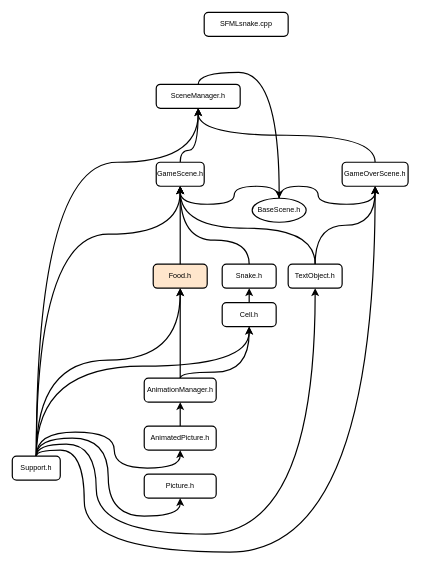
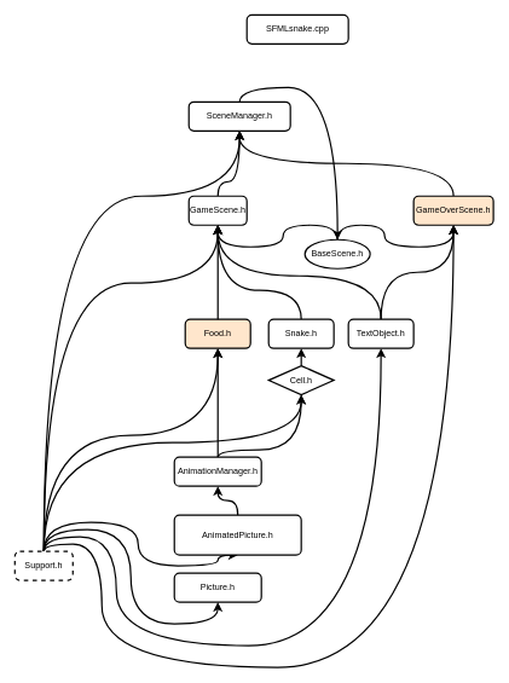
  <mxCell id="0" />
  <mxCell id="1" parent="0" />
  <mxCell id="2" value="SFMLsnake.cpp" style="rounded=1;whiteSpace=wrap;html=1;absoluteArcSize=1;arcSize=14;strokeWidth=2;" parent="1" vertex="1"><mxGeometry x="340" y="20" width="140" height="40" as="geometry" /></mxCell>
  <mxCell id="3" style="edgeStyle=orthogonalEdgeStyle;rounded=0;orthogonalLoop=1;jettySize=auto;html=1;exitX=0.5;exitY=0;exitDx=0;exitDy=0;strokeWidth=2;endArrow=classic;endFill=1;targetPerimeterSpacing=0;endSize=7;startSize=7;shadow=0;elbow=vertical;curved=1;" parent="1" source="4" target="20" edge="1"><mxGeometry relative="1" as="geometry" /></mxCell>
  <mxCell id="4" value="SceneManager.h" style="rounded=1;whiteSpace=wrap;html=1;absoluteArcSize=1;arcSize=14;strokeWidth=2;" parent="1" vertex="1"><mxGeometry x="260" y="140" width="140" height="40" as="geometry" /></mxCell>
  <mxCell id="5" style="edgeStyle=orthogonalEdgeStyle;curved=1;rounded=0;orthogonalLoop=1;jettySize=auto;html=1;exitX=0.5;exitY=0;exitDx=0;exitDy=0;entryX=0.5;entryY=1;entryDx=0;entryDy=0;shadow=0;endArrow=classic;endFill=1;startSize=7;endSize=7;targetPerimeterSpacing=0;strokeWidth=2;elbow=vertical;" parent="1" source="13" target="29" edge="1"><mxGeometry relative="1" as="geometry"><Array as="points"><mxPoint x="60" y="610" /><mxPoint x="415" y="610" /></Array></mxGeometry></mxCell>
  <mxCell id="6" style="edgeStyle=orthogonalEdgeStyle;curved=1;rounded=0;orthogonalLoop=1;jettySize=auto;html=1;exitX=0.5;exitY=0;exitDx=0;exitDy=0;entryX=0.5;entryY=1;entryDx=0;entryDy=0;shadow=0;endArrow=classic;endFill=1;startSize=7;endSize=7;targetPerimeterSpacing=0;strokeWidth=2;elbow=vertical;" parent="1" source="13" target="15" edge="1"><mxGeometry relative="1" as="geometry"><Array as="points"><mxPoint x="60" y="390" /><mxPoint x="300" y="390" /></Array></mxGeometry></mxCell>
  <mxCell id="7" style="edgeStyle=orthogonalEdgeStyle;curved=1;rounded=0;orthogonalLoop=1;jettySize=auto;html=1;exitX=0.5;exitY=0;exitDx=0;exitDy=0;entryX=0.5;entryY=1;entryDx=0;entryDy=0;shadow=0;endArrow=classic;endFill=1;startSize=7;endSize=7;targetPerimeterSpacing=0;strokeWidth=2;elbow=vertical;" parent="1" source="13" target="24" edge="1"><mxGeometry relative="1" as="geometry"><Array as="points"><mxPoint x="60" y="600" /><mxPoint x="300" y="600" /></Array></mxGeometry></mxCell>
  <mxCell id="8" style="edgeStyle=orthogonalEdgeStyle;curved=1;rounded=0;orthogonalLoop=1;jettySize=auto;html=1;exitX=0.5;exitY=0;exitDx=0;exitDy=0;entryX=0.5;entryY=1;entryDx=0;entryDy=0;shadow=0;endArrow=classic;endFill=1;startSize=7;endSize=7;targetPerimeterSpacing=0;strokeWidth=2;elbow=vertical;" parent="1" source="13" target="4" edge="1"><mxGeometry relative="1" as="geometry"><Array as="points"><mxPoint x="60" y="270" /><mxPoint x="330" y="270" /></Array></mxGeometry></mxCell>
  <mxCell id="9" style="edgeStyle=orthogonalEdgeStyle;curved=1;rounded=0;orthogonalLoop=1;jettySize=auto;html=1;exitX=0.5;exitY=0;exitDx=0;exitDy=0;entryX=0.5;entryY=1;entryDx=0;entryDy=0;shadow=0;endArrow=classic;endFill=1;startSize=7;endSize=7;targetPerimeterSpacing=0;strokeWidth=2;elbow=vertical;" parent="1" source="13" target="34" edge="1"><mxGeometry relative="1" as="geometry"><Array as="points"><mxPoint x="60" y="720" /><mxPoint x="190" y="720" /><mxPoint x="190" y="780" /><mxPoint x="300" y="780" /></Array></mxGeometry></mxCell>
  <mxCell id="10" style="edgeStyle=orthogonalEdgeStyle;curved=1;rounded=0;orthogonalLoop=1;jettySize=auto;html=1;exitX=0.5;exitY=0;exitDx=0;exitDy=0;entryX=0.5;entryY=1;entryDx=0;entryDy=0;shadow=0;endArrow=classic;endFill=1;startSize=7;endSize=7;targetPerimeterSpacing=0;strokeWidth=2;elbow=vertical;" parent="1" source="13" target="35" edge="1"><mxGeometry relative="1" as="geometry"><Array as="points"><mxPoint x="60" y="730" /><mxPoint x="180" y="730" /><mxPoint x="180" y="860" /><mxPoint x="300" y="860" /></Array></mxGeometry></mxCell>
  <mxCell id="11" style="edgeStyle=orthogonalEdgeStyle;curved=1;rounded=0;orthogonalLoop=1;jettySize=auto;html=1;exitX=0.5;exitY=0;exitDx=0;exitDy=0;entryX=0.5;entryY=1;entryDx=0;entryDy=0;shadow=0;endArrow=classic;endFill=1;startSize=7;endSize=7;targetPerimeterSpacing=0;strokeWidth=2;elbow=vertical;" parent="1" source="13" target="27" edge="1"><mxGeometry relative="1" as="geometry"><Array as="points"><mxPoint x="60" y="740" /><mxPoint x="160" y="740" /><mxPoint x="160" y="890" /><mxPoint x="525" y="890" /></Array></mxGeometry></mxCell>
  <mxCell id="12" style="edgeStyle=orthogonalEdgeStyle;curved=1;rounded=0;orthogonalLoop=1;jettySize=auto;html=1;exitX=0.5;exitY=0;exitDx=0;exitDy=0;entryX=0.5;entryY=1;entryDx=0;entryDy=0;shadow=0;endArrow=classic;endFill=1;startSize=7;endSize=7;targetPerimeterSpacing=0;strokeWidth=2;elbow=vertical;" parent="1" source="13" target="17" edge="1"><mxGeometry relative="1" as="geometry"><Array as="points"><mxPoint x="60" y="750" /><mxPoint x="140" y="750" /><mxPoint x="140" y="920" /><mxPoint x="625" y="920" /></Array></mxGeometry></mxCell>
- <mxCell id="13" value="Support.h" style="rounded=1;whiteSpace=wrap;html=1;absoluteArcSize=1;arcSize=14;strokeWidth=2;" parent="1" vertex="1"><mxGeometry x="20" y="760" width="80" height="40" as="geometry" /></mxCell>
+ <mxCell id="13" value="Support.h" style="rounded=1;whiteSpace=wrap;html=1;absoluteArcSize=1;arcSize=14;strokeWidth=2;dashed=1;" parent="1" vertex="1"><mxGeometry x="20" y="760" width="80" height="40" as="geometry" /></mxCell>
  <mxCell id="14" style="edgeStyle=orthogonalEdgeStyle;curved=1;rounded=0;orthogonalLoop=1;jettySize=auto;html=1;exitX=0.5;exitY=0;exitDx=0;exitDy=0;entryX=0.5;entryY=1;entryDx=0;entryDy=0;shadow=0;endArrow=open;endFill=1;startSize=7;endSize=7;targetPerimeterSpacing=0;strokeWidth=2;elbow=vertical;" parent="1" source="15" target="4" edge="1"><mxGeometry relative="1" as="geometry"><Array as="points"><mxPoint x="300" y="250" /><mxPoint x="330" y="250" /></Array></mxGeometry></mxCell>
  <mxCell id="15" value="GameScene.h" style="rounded=1;whiteSpace=wrap;html=1;absoluteArcSize=1;arcSize=14;strokeWidth=2;" parent="1" vertex="1"><mxGeometry x="260" y="270" width="80" height="40" as="geometry" /></mxCell>
  <mxCell id="16" style="edgeStyle=orthogonalEdgeStyle;curved=1;rounded=0;orthogonalLoop=1;jettySize=auto;html=1;exitX=0.5;exitY=0;exitDx=0;exitDy=0;entryX=0.5;entryY=1;entryDx=0;entryDy=0;shadow=0;endArrow=classic;endFill=1;startSize=7;endSize=7;targetPerimeterSpacing=0;strokeWidth=2;elbow=vertical;" parent="1" source="17" target="4" edge="1"><mxGeometry relative="1" as="geometry" /></mxCell>
- <mxCell id="17" value="GameOverScene.h" style="rounded=1;whiteSpace=wrap;html=1;absoluteArcSize=1;arcSize=14;strokeWidth=2;" parent="1" vertex="1"><mxGeometry x="570" y="270" width="110" height="40" as="geometry" /></mxCell>
+ <mxCell id="17" value="GameOverScene.h" style="rounded=1;whiteSpace=wrap;html=1;absoluteArcSize=1;arcSize=14;strokeWidth=2;fillColor=#ffe6cc;" parent="1" vertex="1"><mxGeometry x="570" y="270" width="110" height="40" as="geometry" /></mxCell>
  <mxCell id="18" style="edgeStyle=orthogonalEdgeStyle;curved=1;rounded=0;orthogonalLoop=1;jettySize=auto;html=1;exitX=0.5;exitY=0;exitDx=0;exitDy=0;entryX=0.5;entryY=1;entryDx=0;entryDy=0;shadow=0;endArrow=classic;endFill=1;startSize=7;endSize=7;targetPerimeterSpacing=0;strokeWidth=2;elbow=vertical;" parent="1" source="20" target="15" edge="1"><mxGeometry relative="1" as="geometry"><Array as="points"><mxPoint x="465" y="310" /><mxPoint x="390" y="310" /><mxPoint x="390" y="340" /><mxPoint x="300" y="340" /></Array></mxGeometry></mxCell>
  <mxCell id="19" style="edgeStyle=orthogonalEdgeStyle;curved=1;rounded=0;orthogonalLoop=1;jettySize=auto;html=1;exitX=0.5;exitY=0;exitDx=0;exitDy=0;entryX=0.5;entryY=1;entryDx=0;entryDy=0;shadow=0;endArrow=classic;endFill=1;startSize=7;endSize=7;targetPerimeterSpacing=0;strokeWidth=2;elbow=vertical;" parent="1" source="20" target="17" edge="1"><mxGeometry relative="1" as="geometry"><Array as="points"><mxPoint x="465" y="310" /><mxPoint x="530" y="310" /><mxPoint x="530" y="340" /><mxPoint x="625" y="340" /></Array></mxGeometry></mxCell>
  <mxCell id="20" value="BaseScene.h" style="ellipse;whiteSpace=wrap;html=1;absoluteArcSize=1;arcSize=14;strokeWidth=2;" parent="1" vertex="1"><mxGeometry x="420" y="330" width="90" height="40" as="geometry" /></mxCell>
  <mxCell id="21" style="edgeStyle=orthogonalEdgeStyle;curved=1;rounded=0;orthogonalLoop=1;jettySize=auto;html=1;exitX=0.5;exitY=0;exitDx=0;exitDy=0;entryX=0.5;entryY=1;entryDx=0;entryDy=0;shadow=0;endArrow=classic;endFill=1;startSize=7;endSize=7;targetPerimeterSpacing=0;strokeWidth=2;elbow=vertical;" parent="1" source="22" target="15" edge="1"><mxGeometry relative="1" as="geometry"><Array as="points"><mxPoint x="415" y="400" /><mxPoint x="300" y="400" /></Array></mxGeometry></mxCell>
  <mxCell id="22" value="Snake.h" style="rounded=1;whiteSpace=wrap;html=1;absoluteArcSize=1;arcSize=14;strokeWidth=2;" parent="1" vertex="1"><mxGeometry x="370" y="440" width="90" height="40" as="geometry" /></mxCell>
  <mxCell id="23" style="edgeStyle=orthogonalEdgeStyle;curved=1;rounded=0;orthogonalLoop=1;jettySize=auto;html=1;exitX=0.5;exitY=0;exitDx=0;exitDy=0;entryX=0.5;entryY=1;entryDx=0;entryDy=0;shadow=0;endArrow=classic;endFill=1;startSize=7;endSize=7;targetPerimeterSpacing=0;strokeWidth=2;elbow=vertical;" parent="1" source="24" target="15" edge="1"><mxGeometry relative="1" as="geometry"><Array as="points"><mxPoint x="300" y="500" /><mxPoint x="300" y="500" /></Array></mxGeometry></mxCell>
  <mxCell id="24" value="Food.h" style="rounded=1;whiteSpace=wrap;html=1;absoluteArcSize=1;arcSize=14;strokeWidth=2;fillColor=#ffe6cc;" parent="1" vertex="1"><mxGeometry x="255" y="440" width="90" height="40" as="geometry" /></mxCell>
  <mxCell id="25" style="edgeStyle=orthogonalEdgeStyle;curved=1;rounded=0;orthogonalLoop=1;jettySize=auto;html=1;exitX=0.5;exitY=0;exitDx=0;exitDy=0;entryX=0.5;entryY=1;entryDx=0;entryDy=0;shadow=0;endArrow=classic;endFill=1;startSize=7;endSize=7;targetPerimeterSpacing=0;strokeWidth=2;elbow=vertical;" parent="1" source="27" target="15" edge="1"><mxGeometry relative="1" as="geometry"><Array as="points"><mxPoint x="525" y="380" /><mxPoint x="300" y="380" /></Array></mxGeometry></mxCell>
  <mxCell id="26" style="edgeStyle=orthogonalEdgeStyle;curved=1;rounded=0;orthogonalLoop=1;jettySize=auto;html=1;exitX=0.5;exitY=0;exitDx=0;exitDy=0;entryX=0.5;entryY=1;entryDx=0;entryDy=0;shadow=0;endArrow=classic;endFill=1;startSize=7;endSize=7;targetPerimeterSpacing=0;strokeWidth=2;elbow=vertical;" parent="1" source="27" target="17" edge="1"><mxGeometry relative="1" as="geometry" /></mxCell>
  <mxCell id="27" value="TextObject.h" style="rounded=1;whiteSpace=wrap;html=1;absoluteArcSize=1;arcSize=14;strokeWidth=2;" parent="1" vertex="1"><mxGeometry x="480" y="440" width="90" height="40" as="geometry" /></mxCell>
  <mxCell id="28" style="edgeStyle=orthogonalEdgeStyle;curved=1;rounded=0;orthogonalLoop=1;jettySize=auto;html=1;exitX=0.5;exitY=0;exitDx=0;exitDy=0;entryX=0.5;entryY=1;entryDx=0;entryDy=0;shadow=0;endArrow=classic;endFill=1;startSize=7;endSize=7;targetPerimeterSpacing=0;strokeWidth=2;elbow=vertical;" parent="1" source="29" target="22" edge="1"><mxGeometry relative="1" as="geometry" /></mxCell>
- <mxCell id="29" value="Cell.h" style="rounded=1;whiteSpace=wrap;html=1;absoluteArcSize=1;arcSize=14;strokeWidth=2;" parent="1" vertex="1"><mxGeometry x="370" y="504" width="90" height="40" as="geometry" /></mxCell>
+ <mxCell id="29" value="Cell.h" style="rhombus;whiteSpace=wrap;html=1;absoluteArcSize=1;arcSize=14;strokeWidth=2;" parent="1" vertex="1"><mxGeometry x="370" y="504" width="90" height="40" as="geometry" /></mxCell>
  <mxCell id="30" style="edgeStyle=orthogonalEdgeStyle;curved=1;rounded=0;orthogonalLoop=1;jettySize=auto;html=1;exitX=0.5;exitY=0;exitDx=0;exitDy=0;entryX=0.5;entryY=1;entryDx=0;entryDy=0;shadow=0;endArrow=classic;endFill=1;startSize=7;endSize=7;targetPerimeterSpacing=0;strokeWidth=2;elbow=vertical;" parent="1" source="32" target="29" edge="1"><mxGeometry relative="1" as="geometry"><Array as="points"><mxPoint x="300" y="620" /><mxPoint x="415" y="620" /></Array></mxGeometry></mxCell>
  <mxCell id="31" style="edgeStyle=orthogonalEdgeStyle;rounded=0;orthogonalLoop=1;jettySize=auto;html=1;exitX=0.5;exitY=0;exitDx=0;exitDy=0;entryX=0.5;entryY=1;entryDx=0;entryDy=0;curved=1;strokeWidth=2;endSize=7;startSize=7;" edge="1" parent="1" source="32" target="24"><mxGeometry relative="1" as="geometry"><Array as="points"><mxPoint x="300" y="630" /></Array></mxGeometry></mxCell>
  <mxCell id="32" value="AnimationManager.h" style="rounded=1;whiteSpace=wrap;html=1;absoluteArcSize=1;arcSize=14;strokeWidth=2;" parent="1" vertex="1"><mxGeometry x="240" y="630" width="120" height="40" as="geometry" /></mxCell>
  <mxCell id="33" style="edgeStyle=orthogonalEdgeStyle;curved=1;rounded=0;orthogonalLoop=1;jettySize=auto;html=1;exitX=0.5;exitY=0;exitDx=0;exitDy=0;entryX=0.5;entryY=1;entryDx=0;entryDy=0;shadow=0;endArrow=classic;endFill=1;startSize=7;endSize=7;targetPerimeterSpacing=0;strokeWidth=2;elbow=vertical;" parent="1" source="34" target="32" edge="1"><mxGeometry relative="1" as="geometry" /></mxCell>
- <mxCell id="34" value="AnimatedPicture.h" style="rounded=1;whiteSpace=wrap;html=1;absoluteArcSize=1;arcSize=14;strokeWidth=2;" parent="1" vertex="1"><mxGeometry x="240" y="710" width="120" height="40" as="geometry" /></mxCell>
+ <mxCell id="34" value="AnimatedPicture.h" style="rounded=1;whiteSpace=wrap;html=1;absoluteArcSize=1;arcSize=14;strokeWidth=2;" parent="1" vertex="1"><mxGeometry x="240" y="710" width="175" height="55" as="geometry" /></mxCell>
  <mxCell id="35" value="Picture.h" style="rounded=1;whiteSpace=wrap;html=1;absoluteArcSize=1;arcSize=14;strokeWidth=2;" parent="1" vertex="1"><mxGeometry x="240" y="790" width="120" height="40" as="geometry" /></mxCell>
